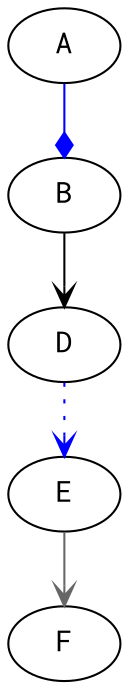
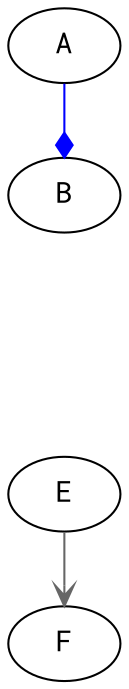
  strict digraph {
    fontname="Roboto Mono"
    node [fontname="Roboto Mono"]
    edge [arrowhead=vee color=blue fontname="Roboto Mono" style=solid]
    A
    B
-   D
    E
    F
    A -> B [arrowhead=diamond]
-   B -> D [color=black]
-   D -> E [style=dotted]
    E -> F [color=gray40]
  }
